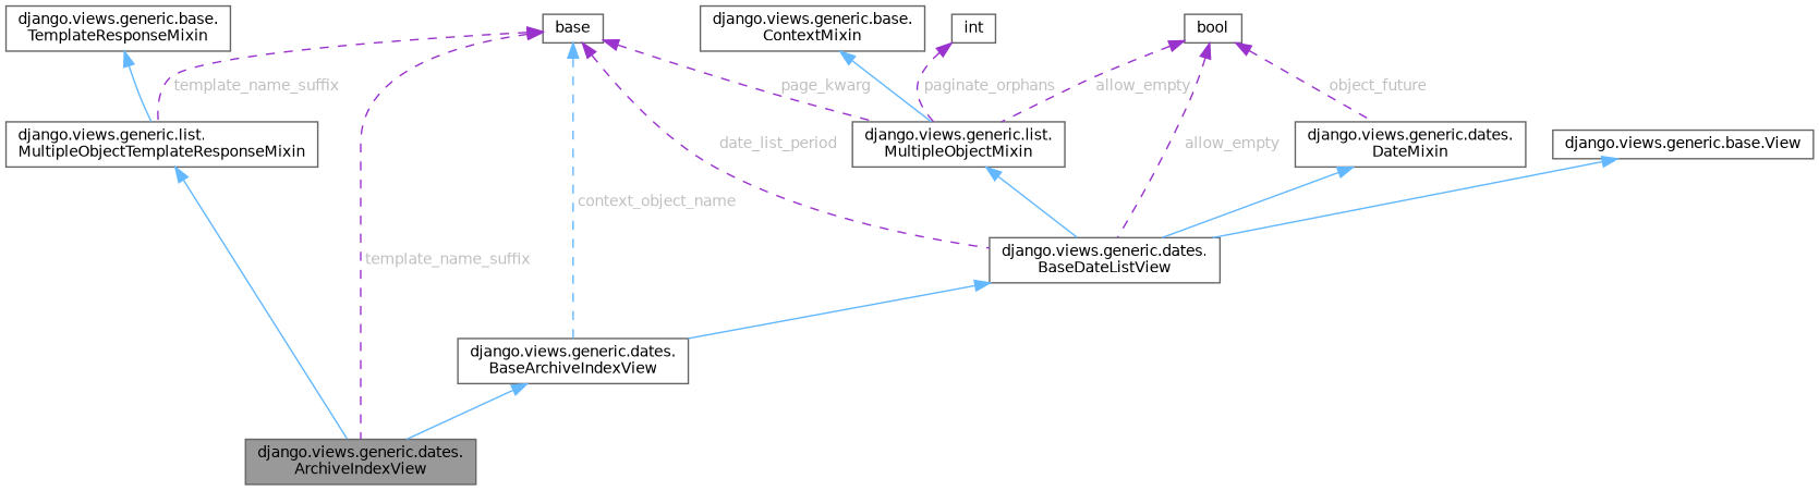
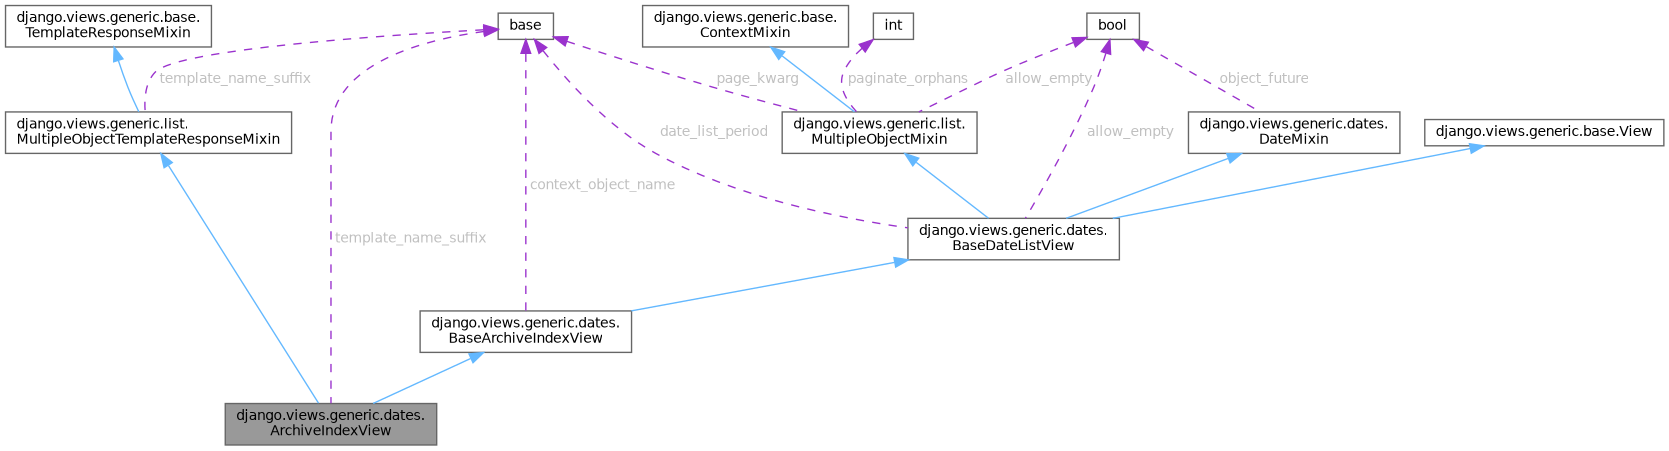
  digraph {
    rankdir=TB
    node [color=gray40 fillcolor=white fontname=Helvetica fontsize=10 shape=box style=filled]
    edge [color=darkorchid3 dir=back fontname=Helvetica fontsize=10 labelfontname=Helvetica labelfontsize=10 style=dashed fontcolor=grey]
    n1 [fillcolor=grey60 fontcolor=black height=0.2 label="django.views.generic.dates.\lArchiveIndexView" width=0.4]
    n2 [height=0.2 label="django.views.generic.list.\lMultipleObjectTemplateResponseMixin" width=0.4]
    n3 [height=0.2 label="django.views.generic.base.\lTemplateResponseMixin" width=0.4]
    n4 [height=0.2 label=base width=0.4]
    n5 [height=0.2 label="django.views.generic.dates.\lBaseArchiveIndexView" width=0.4]
    n6 [height=0.2 label="django.views.generic.dates.\lBaseDateListView" width=0.4]
    n7 [height=0.2 label="django.views.generic.list.\lMultipleObjectMixin" width=0.4]
    n8 [height=0.2 label="django.views.generic.base.\lContextMixin" width=0.4]
    n9 [height=0.2 label=bool width=0.4]
    n10 [height=0.2 label="django.views.generic.dates.\lDateMixin" width=0.4]
    n11 [height=0.2 label=int width=0.4]
    n12 [height=0.2 label="django.views.generic.base.View" width=0.4]
    n2 -> n1 [color=steelblue1 style=solid fontcolor=""]
    n3 -> n2 [color=steelblue1 style=solid fontcolor=""]
    n4 -> n1 [label=" template_name_suffix"]
    n4 -> n2 [label=" template_name_suffix"]
-   n4 -> n5 [color=steelblue1 label=" context_object_name"]
+   n4 -> n5 [label=" context_object_name"]
    n4 -> n6 [label=" date_list_period"]
    n4 -> n7 [label=" page_kwarg"]
    n5 -> n1 [color=steelblue1 style=solid fontcolor=""]
    n6 -> n5 [color=steelblue1 style=solid fontcolor=""]
    n7 -> n6 [color=steelblue1 style=solid fontcolor=""]
    n8 -> n7 [color=steelblue1 style=solid fontcolor=""]
    n9 -> n6 [label=" allow_empty"]
    n9 -> n7 [label=" allow_empty"]
    n9 -> n10 [label=" object_future"]
    n10 -> n6 [color=steelblue1 style=solid fontcolor=""]
    n11 -> n7 [label=" paginate_orphans"]
    n12 -> n6 [color=steelblue1 style=solid fontcolor=""]
  }
